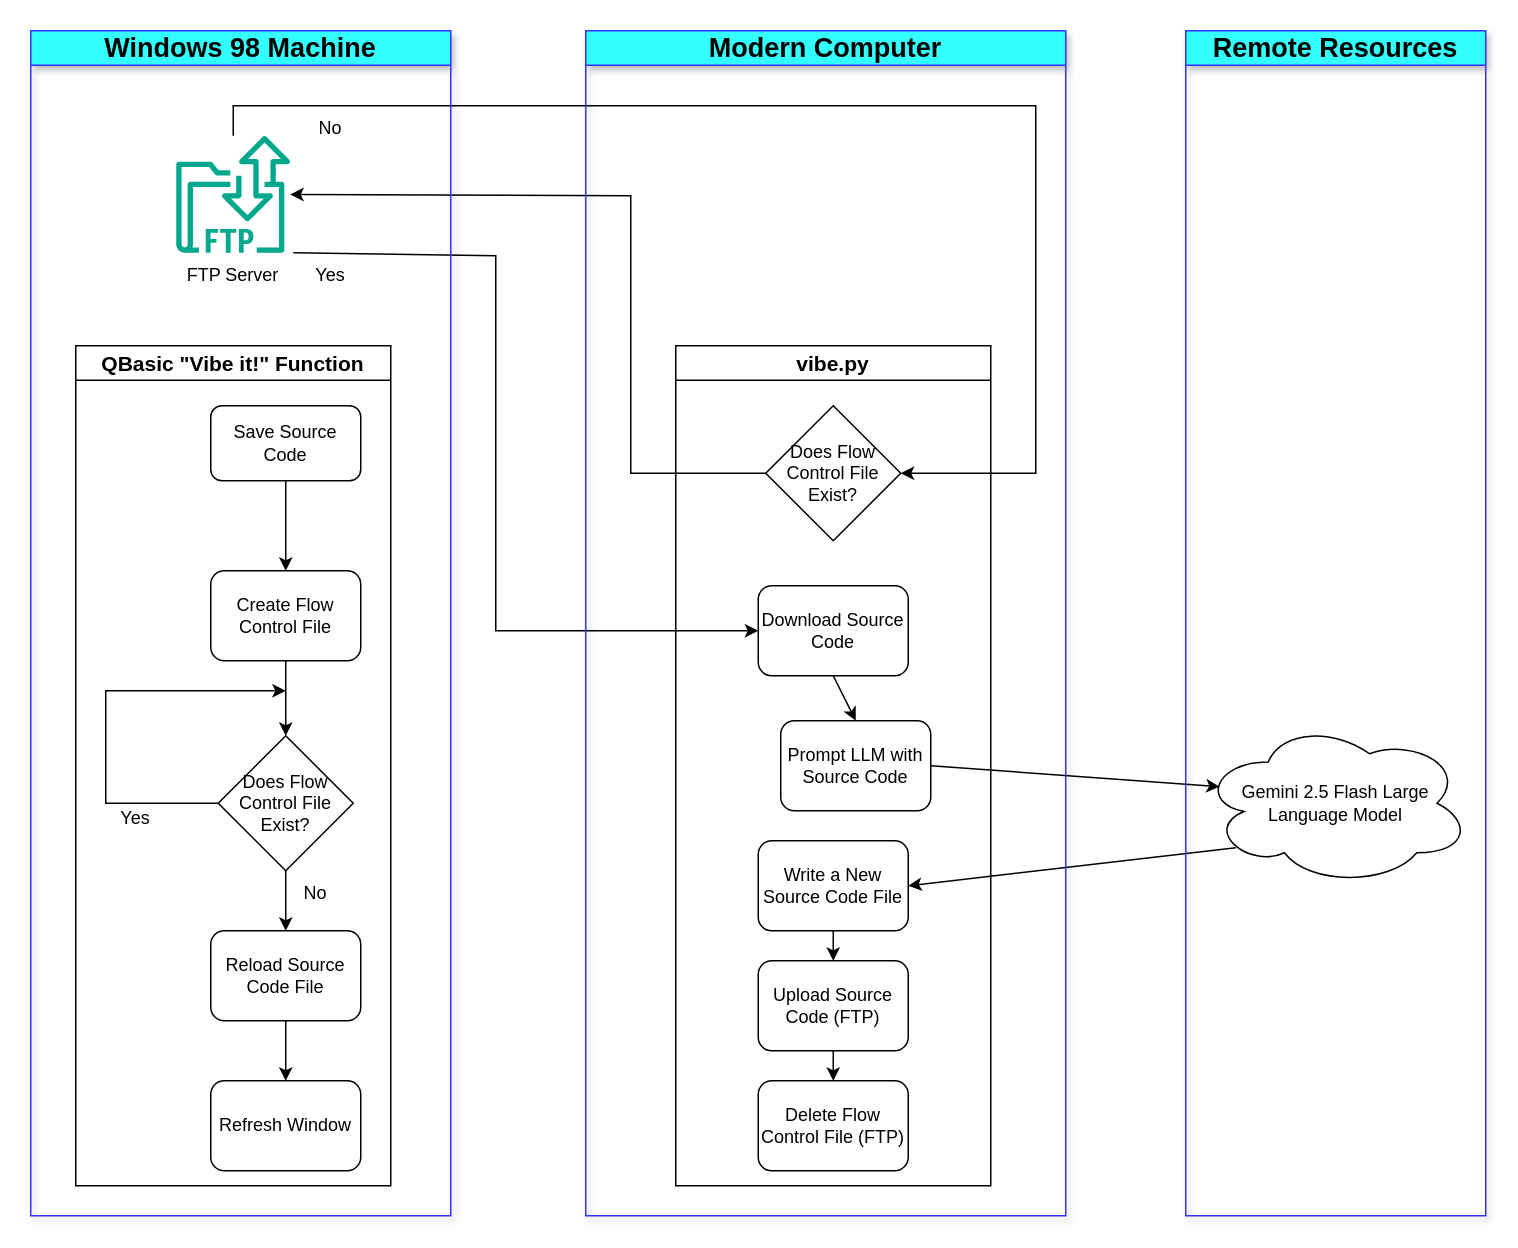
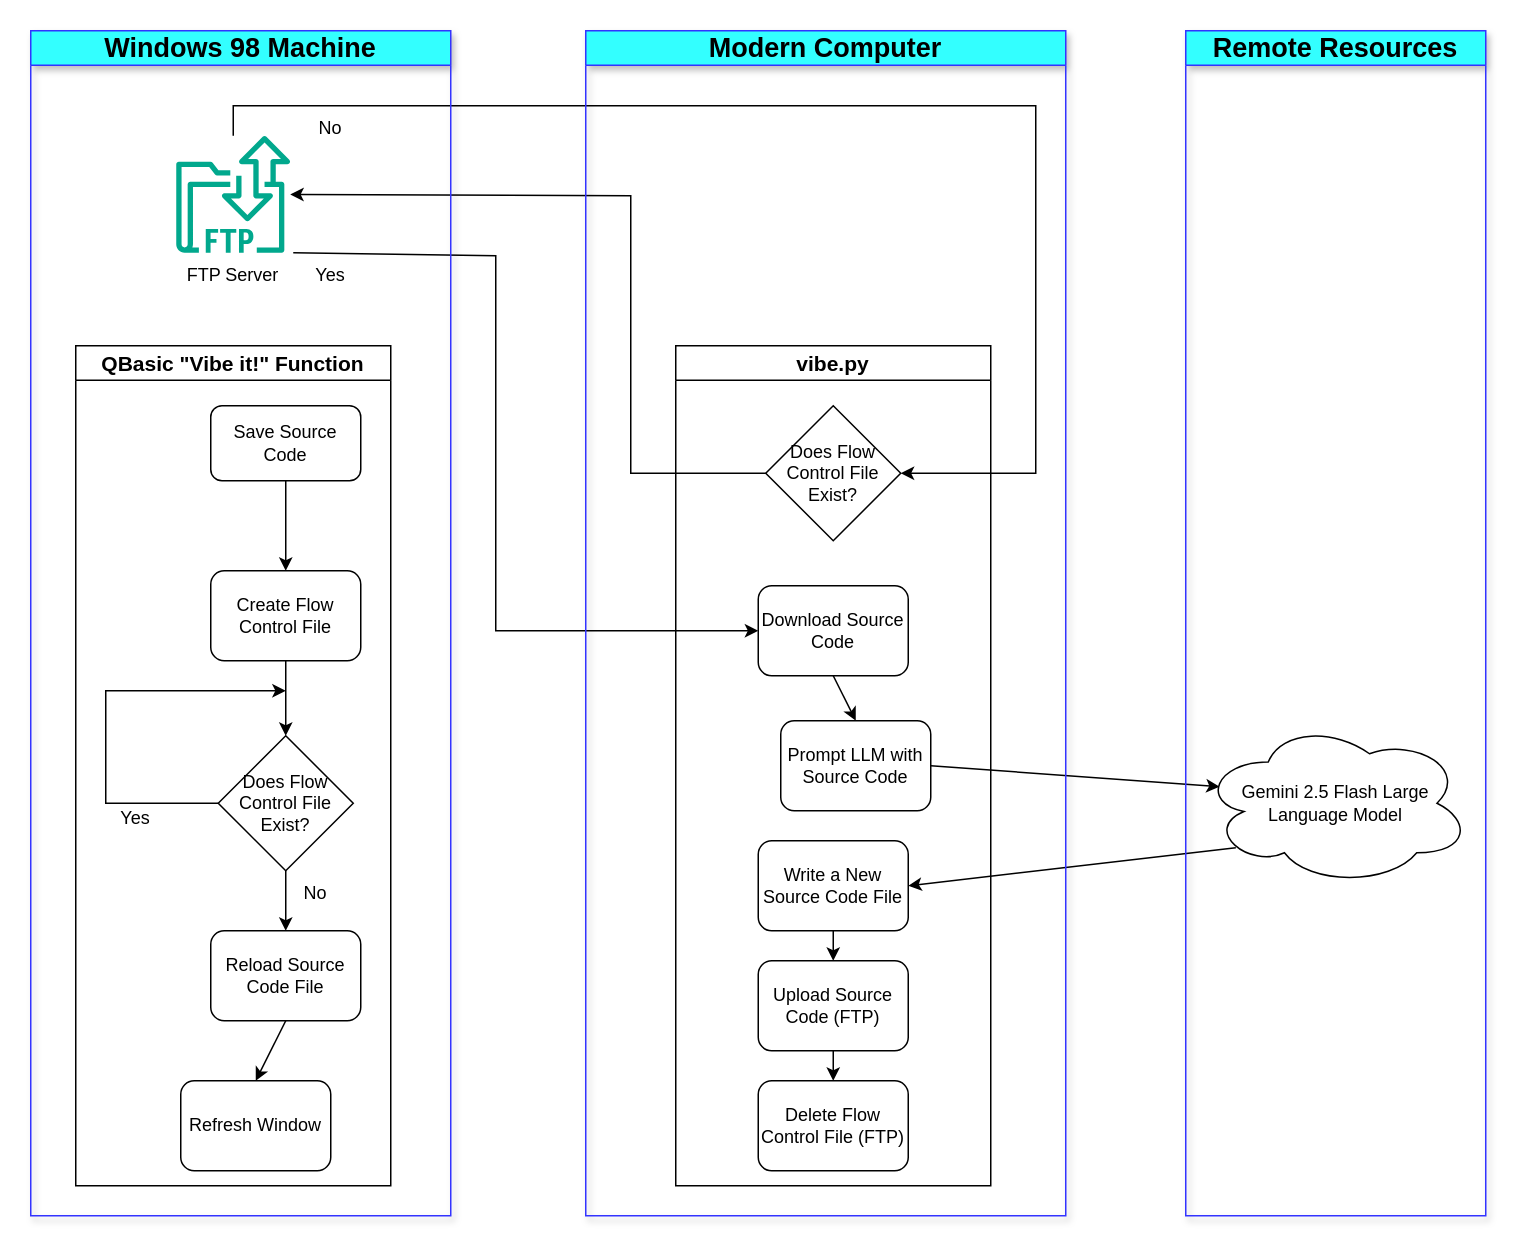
  <mxCell id="0" />
  <mxCell id="1" parent="0" />
  <mxCell id="2" value="Create Flow Control File" style="rounded=1;whiteSpace=wrap;html=1;" vertex="1" parent="1"><mxGeometry x="140" y="380" width="100" height="60" as="geometry" /></mxCell>
  <mxCell id="3" value="Save Source Code" style="rounded=1;whiteSpace=wrap;html=1;" vertex="1" parent="1"><mxGeometry x="140" y="270" width="100" height="50" as="geometry" /></mxCell>
  <mxCell id="4" value="Does Flow Control File&lt;div&gt;Exist?&lt;/div&gt;" style="rhombus;whiteSpace=wrap;html=1;" vertex="1" parent="1"><mxGeometry x="145" y="490" width="90" height="90" as="geometry" /></mxCell>
  <mxCell id="5" value="" style="endArrow=classic;html=1;rounded=0;exitX=0.5;exitY=1;exitDx=0;exitDy=0;entryX=0.5;entryY=0;entryDx=0;entryDy=0;" edge="1" parent="1" source="2" target="4"><mxGeometry width="50" height="50" relative="1" as="geometry"><mxPoint x="400" y="560" as="sourcePoint" /><mxPoint x="450" y="510" as="targetPoint" /></mxGeometry></mxCell>
  <mxCell id="6" value="" style="endArrow=classic;html=1;rounded=0;exitX=0.5;exitY=1;exitDx=0;exitDy=0;" edge="1" parent="1" source="3" target="2"><mxGeometry width="50" height="50" relative="1" as="geometry"><mxPoint x="400" y="560" as="sourcePoint" /><mxPoint x="450" y="510" as="targetPoint" /></mxGeometry></mxCell>
  <mxCell id="7" value="" style="endArrow=classic;html=1;rounded=0;exitX=0;exitY=0.5;exitDx=0;exitDy=0;" edge="1" parent="1" source="4"><mxGeometry width="50" height="50" relative="1" as="geometry"><mxPoint x="400" y="560" as="sourcePoint" /><mxPoint x="190" y="460" as="targetPoint" /><Array as="points"><mxPoint x="70" y="535" /><mxPoint x="70" y="460" /></Array></mxGeometry></mxCell>
  <mxCell id="8" value="Reload Source Code File" style="rounded=1;whiteSpace=wrap;html=1;" vertex="1" parent="1"><mxGeometry x="140" y="620" width="100" height="60" as="geometry" /></mxCell>
- <mxCell id="9" value="Refresh Window" style="rounded=1;whiteSpace=wrap;html=1;" vertex="1" parent="1"><mxGeometry x="140" y="720" width="100" height="60" as="geometry" /></mxCell>
+ <mxCell id="9" value="Refresh Window" style="rounded=1;whiteSpace=wrap;html=1;" vertex="1" parent="1"><mxGeometry x="120" y="720" width="100" height="60" as="geometry" /></mxCell>
  <mxCell id="10" value="" style="endArrow=classic;html=1;rounded=0;exitX=0.5;exitY=1;exitDx=0;exitDy=0;entryX=0.5;entryY=0;entryDx=0;entryDy=0;" edge="1" parent="1" source="4" target="8"><mxGeometry width="50" height="50" relative="1" as="geometry"><mxPoint x="400" y="560" as="sourcePoint" /><mxPoint x="450" y="510" as="targetPoint" /></mxGeometry></mxCell>
  <mxCell id="11" value="" style="endArrow=classic;html=1;rounded=0;exitX=0.5;exitY=1;exitDx=0;exitDy=0;entryX=0.5;entryY=0;entryDx=0;entryDy=0;" edge="1" parent="1" source="8" target="9"><mxGeometry width="50" height="50" relative="1" as="geometry"><mxPoint x="400" y="560" as="sourcePoint" /><mxPoint x="450" y="510" as="targetPoint" /></mxGeometry></mxCell>
  <mxCell id="12" value="No" style="text;html=1;align=center;verticalAlign=middle;whiteSpace=wrap;rounded=0;" vertex="1" parent="1"><mxGeometry x="180" y="580" width="60" height="30" as="geometry" /></mxCell>
  <mxCell id="13" value="&lt;font style=&quot;font-size: 14px;&quot;&gt;QBasic &quot;Vibe it!&quot; Function&lt;/font&gt;" style="swimlane;whiteSpace=wrap;html=1;" vertex="1" parent="1"><mxGeometry x="50" y="230" width="210" height="560" as="geometry" /></mxCell>
  <mxCell id="14" value="Yes" style="text;html=1;align=center;verticalAlign=middle;whiteSpace=wrap;rounded=0;" vertex="1" parent="13"><mxGeometry x="10" y="300" width="60" height="30" as="geometry" /></mxCell>
  <mxCell id="15" value="" style="sketch=0;outlineConnect=0;fontColor=#232F3E;gradientColor=none;fillColor=#01A88D;strokeColor=none;dashed=0;verticalLabelPosition=bottom;verticalAlign=top;align=center;html=1;fontSize=12;fontStyle=0;aspect=fixed;shape=mxgraph.aws4.transfer_for_ftp_resource;" vertex="1" parent="1"><mxGeometry x="117" y="90" width="76" height="78" as="geometry" /></mxCell>
  <mxCell id="16" value="FTP Server" style="text;html=1;align=center;verticalAlign=middle;whiteSpace=wrap;rounded=0;" vertex="1" parent="1"><mxGeometry x="115" y="168" width="80" height="30" as="geometry" /></mxCell>
  <mxCell id="17" value="&lt;font style=&quot;font-size: 14px;&quot;&gt;vibe.py&lt;/font&gt;" style="swimlane;whiteSpace=wrap;html=1;startSize=23;" vertex="1" parent="1"><mxGeometry x="450" y="230" width="210" height="560" as="geometry" /></mxCell>
  <mxCell id="18" value="Does Flow Control File&lt;div&gt;Exist?&lt;/div&gt;" style="rhombus;whiteSpace=wrap;html=1;" vertex="1" parent="17"><mxGeometry x="60" y="40" width="90" height="90" as="geometry" /></mxCell>
  <mxCell id="19" value="Download Source Code" style="rounded=1;whiteSpace=wrap;html=1;" vertex="1" parent="17"><mxGeometry x="55" y="160" width="100" height="60" as="geometry" /></mxCell>
  <mxCell id="20" value="Prompt LLM with Source Code" style="rounded=1;whiteSpace=wrap;html=1;" vertex="1" parent="17"><mxGeometry x="70" y="250" width="100" height="60" as="geometry" /></mxCell>
  <mxCell id="21" value="" style="endArrow=classic;html=1;rounded=0;exitX=0.5;exitY=1;exitDx=0;exitDy=0;entryX=0.5;entryY=0;entryDx=0;entryDy=0;" edge="1" parent="17" source="19" target="20"><mxGeometry width="50" height="50" relative="1" as="geometry"><mxPoint x="-100" y="220" as="sourcePoint" /><mxPoint x="-50" y="170" as="targetPoint" /></mxGeometry></mxCell>
  <mxCell id="22" value="Write a New Source Code File" style="rounded=1;whiteSpace=wrap;html=1;" vertex="1" parent="17"><mxGeometry x="55" y="330" width="100" height="60" as="geometry" /></mxCell>
  <mxCell id="23" value="Upload Source Code (FTP)" style="rounded=1;whiteSpace=wrap;html=1;" vertex="1" parent="17"><mxGeometry x="55" y="410" width="100" height="60" as="geometry" /></mxCell>
  <mxCell id="24" value="Delete Flow Control File (FTP)" style="rounded=1;whiteSpace=wrap;html=1;" vertex="1" parent="17"><mxGeometry x="55" y="490" width="100" height="60" as="geometry" /></mxCell>
  <mxCell id="25" value="" style="endArrow=classic;html=1;rounded=0;exitX=0.5;exitY=1;exitDx=0;exitDy=0;" edge="1" parent="17" source="22" target="23"><mxGeometry width="50" height="50" relative="1" as="geometry"><mxPoint x="-100" y="220" as="sourcePoint" /><mxPoint x="-50" y="170" as="targetPoint" /></mxGeometry></mxCell>
  <mxCell id="26" value="" style="endArrow=classic;html=1;rounded=0;exitX=0.5;exitY=1;exitDx=0;exitDy=0;entryX=0.5;entryY=0;entryDx=0;entryDy=0;" edge="1" parent="17" source="23" target="24"><mxGeometry width="50" height="50" relative="1" as="geometry"><mxPoint x="-110" y="420" as="sourcePoint" /><mxPoint x="-60" y="370" as="targetPoint" /></mxGeometry></mxCell>
  <mxCell id="27" value="" style="endArrow=classic;html=1;rounded=0;exitX=0;exitY=0.5;exitDx=0;exitDy=0;" edge="1" parent="1" source="18" target="15"><mxGeometry width="50" height="50" relative="1" as="geometry"><mxPoint x="350" y="450" as="sourcePoint" /><mxPoint x="420" as="targetPoint" y="130" /><Array as="points"><mxPoint x="420" y="315" /><mxPoint x="420" y="130" /></Array></mxGeometry></mxCell>
  <mxCell id="28" value="" style="endArrow=classic;html=1;rounded=0;entryX=1;entryY=0.5;entryDx=0;entryDy=0;" edge="1" parent="1" source="15" target="18"><mxGeometry width="50" height="50" relative="1" as="geometry"><mxPoint x="350" y="330" as="sourcePoint" /><mxPoint x="730" y="350" as="targetPoint" /><Array as="points"><mxPoint x="155" y="70" /><mxPoint x="690" y="70" /><mxPoint x="690" y="315" /></Array></mxGeometry></mxCell>
  <mxCell id="29" value="No" style="text;html=1;align=center;verticalAlign=middle;whiteSpace=wrap;rounded=0;" vertex="1" parent="1"><mxGeometry x="190" y="70" width="60" height="30" as="geometry" /></mxCell>
  <mxCell id="30" value="" style="endArrow=classic;html=1;rounded=0;exitX=1;exitY=0;exitDx=0;exitDy=0;entryX=0;entryY=0.5;entryDx=0;entryDy=0;" edge="1" parent="1" source="16" target="19"><mxGeometry width="50" height="50" relative="1" as="geometry"><mxPoint x="350" y="450" as="sourcePoint" /><mxPoint x="400" y="400" as="targetPoint" /><Array as="points"><mxPoint x="330" y="170" /><mxPoint x="330" y="420" /></Array></mxGeometry></mxCell>
  <mxCell id="31" value="Yes" style="text;html=1;align=center;verticalAlign=middle;whiteSpace=wrap;rounded=0;" vertex="1" parent="1"><mxGeometry x="190" y="168" width="60" height="30" as="geometry" /></mxCell>
  <mxCell id="32" value="" style="endArrow=classic;html=1;rounded=0;exitX=1;exitY=0.5;exitDx=0;exitDy=0;entryX=0.07;entryY=0.4;entryDx=0;entryDy=0;entryPerimeter=0;" edge="1" parent="1" source="20" target="37"><mxGeometry width="50" height="50" relative="1" as="geometry"><mxPoint x="350" y="450" as="sourcePoint" /><mxPoint x="400" y="400" as="targetPoint" /></mxGeometry></mxCell>
  <mxCell id="33" value="" style="endArrow=classic;html=1;rounded=0;exitX=0.13;exitY=0.77;exitDx=0;exitDy=0;exitPerimeter=0;entryX=1;entryY=0.5;entryDx=0;entryDy=0;" edge="1" parent="1" source="37" target="22"><mxGeometry width="50" height="50" relative="1" as="geometry"><mxPoint x="350" y="450" as="sourcePoint" /><mxPoint x="400" y="400" as="targetPoint" /></mxGeometry></mxCell>
  <mxCell id="34" value="&lt;font style=&quot;font-size: 18px;&quot;&gt;Windows 98 Machine&lt;/font&gt;" style="swimlane;whiteSpace=wrap;html=1;fillColor=#33FFFF;shadow=1;strokeColor=#3333FF;" vertex="1" parent="1"><mxGeometry x="20" y="20" width="280" height="790" as="geometry" /></mxCell>
  <mxCell id="35" value="&lt;font style=&quot;font-size: 18px;&quot;&gt;Modern Computer&lt;/font&gt;" style="swimlane;whiteSpace=wrap;html=1;fillColor=#33FFFF;shadow=1;strokeColor=#3333FF;" vertex="1" parent="1"><mxGeometry x="390" y="20" width="320" height="790" as="geometry" /></mxCell>
  <mxCell id="36" value="&lt;font style=&quot;font-size: 18px;&quot;&gt;Remote Resources&lt;/font&gt;" style="swimlane;whiteSpace=wrap;html=1;fillColor=#33FFFF;shadow=1;strokeColor=#3333FF;startSize=23;" vertex="1" parent="1"><mxGeometry x="790" y="20" width="200" height="790" as="geometry" /></mxCell>
  <mxCell id="37" value="Gemini 2.5 Flash Large Language Model" style="ellipse;shape=cloud;whiteSpace=wrap;html=1;" vertex="1" parent="36"><mxGeometry x="10" y="460" width="180" height="110" as="geometry" /></mxCell>
